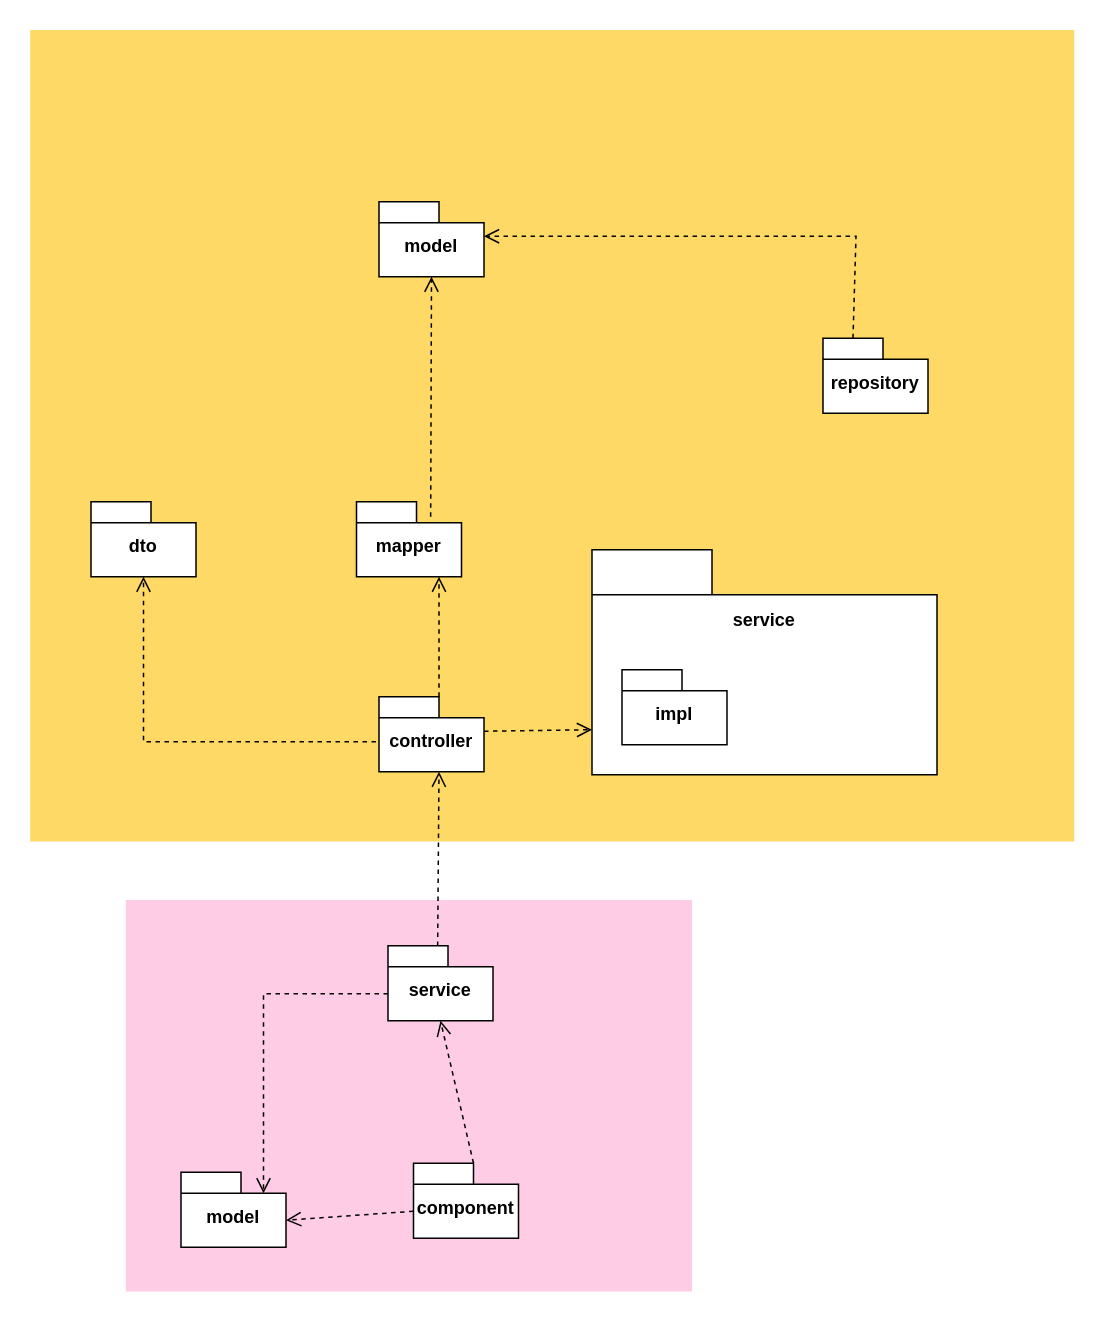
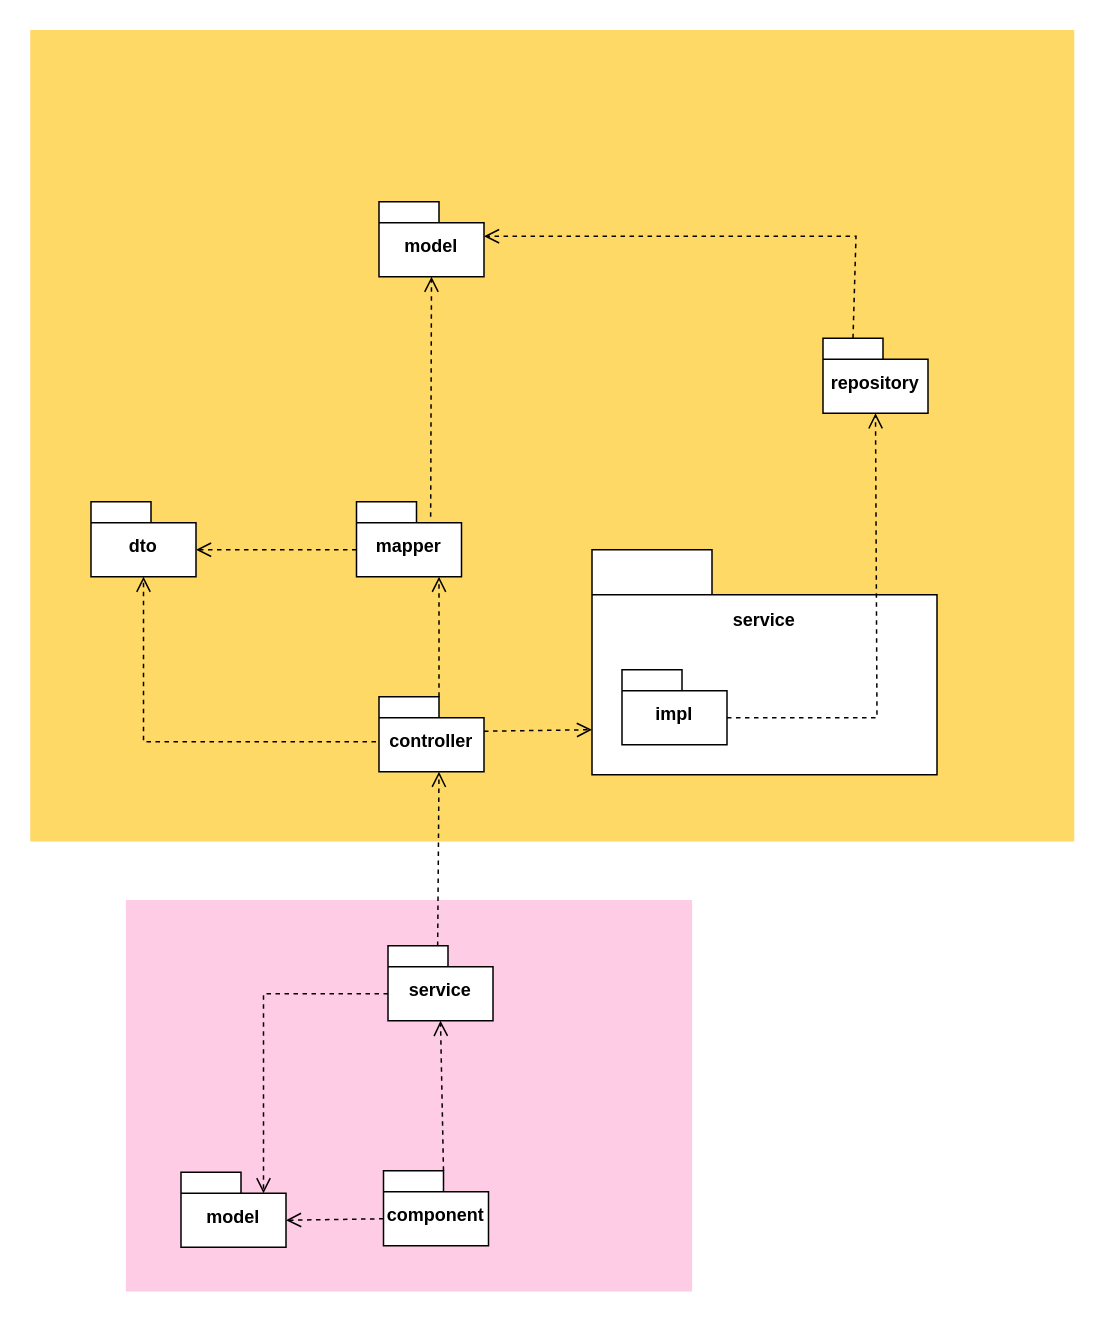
  <mxCell id="0" />
  <mxCell id="1" parent="0" />
  <mxCell id="2" value="" style="rounded=0;whiteSpace=wrap;html=1;strokeColor=#FFD966;fillColor=#FFD966;" vertex="1" parent="1"><mxGeometry x="20" y="20" width="695" height="540" as="geometry" /></mxCell>
  <mxCell id="3" value="repository" style="shape=folder;fontStyle=1;spacingTop=10;tabWidth=40;tabHeight=14;tabPosition=left;html=1;whiteSpace=wrap;" vertex="1" parent="1"><mxGeometry x="548" y="225" width="70" height="50" as="geometry" /></mxCell>
  <mxCell id="4" value="controller" style="shape=folder;fontStyle=1;spacingTop=10;tabWidth=40;tabHeight=14;tabPosition=left;html=1;whiteSpace=wrap;" vertex="1" parent="1"><mxGeometry x="252" y="464" width="70" height="50" as="geometry" /></mxCell>
  <mxCell id="5" value="dto" style="shape=folder;fontStyle=1;spacingTop=10;tabWidth=40;tabHeight=14;tabPosition=left;html=1;whiteSpace=wrap;" vertex="1" parent="1"><mxGeometry x="60" y="334" width="70" height="50" as="geometry" /></mxCell>
  <mxCell id="6" value="mapper" style="shape=folder;fontStyle=1;spacingTop=10;tabWidth=40;tabHeight=14;tabPosition=left;html=1;whiteSpace=wrap;" vertex="1" parent="1"><mxGeometry x="237" y="334" width="70" height="50" as="geometry" /></mxCell>
+ <mxCell id="7" value="" style="html=1;verticalAlign=bottom;endArrow=open;dashed=1;endSize=8;curved=0;rounded=0;exitX=0;exitY=0;exitDx=0;exitDy=32;exitPerimeter=0;entryX=0;entryY=0;entryDx=70;entryDy=32;entryPerimeter=0;" edge="1" parent="1" source="6" target="5"><mxGeometry relative="1" as="geometry"><mxPoint x="570" y="244" as="sourcePoint" /><mxPoint x="490" y="244" as="targetPoint" /></mxGeometry></mxCell>
  <mxCell id="8" value="" style="html=1;verticalAlign=bottom;endArrow=open;dashed=1;endSize=8;curved=0;rounded=0;exitX=0;exitY=0;exitDx=40;exitDy=0;exitPerimeter=0;" edge="1" parent="1" source="4"><mxGeometry relative="1" as="geometry"><mxPoint x="437" y="344" as="sourcePoint" /><mxPoint x="292" y="384" as="targetPoint" /></mxGeometry></mxCell>
  <mxCell id="9" value="service&lt;div&gt;&lt;br&gt;&lt;/div&gt;&lt;div&gt;&lt;br&gt;&lt;/div&gt;&lt;div&gt;&lt;br&gt;&lt;/div&gt;&lt;div&gt;&lt;br&gt;&lt;/div&gt;&lt;div&gt;&lt;br&gt;&lt;/div&gt;&lt;div&gt;&lt;br&gt;&lt;/div&gt;" style="shape=folder;fontStyle=1;tabWidth=80;tabHeight=30;tabPosition=left;html=1;boundedLbl=1;whiteSpace=wrap;" vertex="1" parent="1"><mxGeometry x="394" y="366" width="230" height="150" as="geometry" /></mxCell>
  <mxCell id="10" value="impl" style="shape=folder;fontStyle=1;spacingTop=10;tabWidth=40;tabHeight=14;tabPosition=left;html=1;whiteSpace=wrap;" vertex="1" parent="1"><mxGeometry x="414" y="446" width="70" height="50" as="geometry" /></mxCell>
  <mxCell id="11" value="" style="html=1;verticalAlign=bottom;endArrow=open;dashed=1;endSize=8;curved=0;rounded=0;exitX=0;exitY=0;exitDx=70;exitDy=23;exitPerimeter=0;entryX=0;entryY=0;entryDx=0;entryDy=120;entryPerimeter=0;" edge="1" parent="1" source="4" target="9"><mxGeometry relative="1" as="geometry"><mxPoint x="587" y="254" as="sourcePoint" /><mxPoint x="327" y="346" as="targetPoint" /></mxGeometry></mxCell>
  <mxCell id="12" value="" style="html=1;verticalAlign=bottom;endArrow=open;dashed=1;endSize=8;curved=0;rounded=0;entryX=0.5;entryY=1;entryDx=0;entryDy=0;entryPerimeter=0;" edge="1" parent="1"><mxGeometry relative="1" as="geometry"><mxPoint x="250" y="494" as="sourcePoint" /><mxPoint x="95" y="384" as="targetPoint" /><Array as="points"><mxPoint x="95" y="494" /></Array></mxGeometry></mxCell>
  <mxCell id="13" value="model" style="shape=folder;fontStyle=1;spacingTop=10;tabWidth=40;tabHeight=14;tabPosition=left;html=1;whiteSpace=wrap;" vertex="1" parent="1"><mxGeometry x="252" y="134" width="70" height="50" as="geometry" /></mxCell>
+ <mxCell id="14" value="" style="html=1;verticalAlign=bottom;endArrow=open;dashed=1;endSize=8;curved=0;rounded=0;exitX=0;exitY=0;exitDx=70;exitDy=32;exitPerimeter=0;entryX=0.5;entryY=1;entryDx=0;entryDy=0;entryPerimeter=0;" edge="1" parent="1" source="10" target="3"><mxGeometry relative="1" as="geometry"><mxPoint x="734" y="235" as="sourcePoint" /><mxPoint x="474" y="327" as="targetPoint" /><Array as="points"><mxPoint x="584" y="478" /></Array></mxGeometry></mxCell>
  <mxCell id="15" value="" style="html=1;verticalAlign=bottom;endArrow=open;dashed=1;endSize=8;curved=0;rounded=0;exitX=0;exitY=0;exitDx=20;exitDy=0;exitPerimeter=0;entryX=0;entryY=0;entryDx=70;entryDy=23;entryPerimeter=0;" edge="1" parent="1" source="3" target="13"><mxGeometry relative="1" as="geometry"><mxPoint x="690" y="154" as="sourcePoint" /><mxPoint x="302.5" y="184" as="targetPoint" /><Array as="points"><mxPoint x="570" y="157" /></Array></mxGeometry></mxCell>
  <mxCell id="16" value="" style="html=1;verticalAlign=bottom;endArrow=open;dashed=1;endSize=8;curved=0;rounded=0;exitX=0;exitY=0;exitDx=40;exitDy=0;exitPerimeter=0;entryX=0.5;entryY=1;entryDx=0;entryDy=0;entryPerimeter=0;" edge="1" parent="1" target="13"><mxGeometry relative="1" as="geometry"><mxPoint x="286.44" y="344" as="sourcePoint" /><mxPoint x="286.44" y="264" as="targetPoint" /></mxGeometry></mxCell>
  <mxCell id="17" value="" style="rounded=0;whiteSpace=wrap;html=1;strokeColor=#FFCCE6;fillColor=#FFCCE6;" vertex="1" parent="1"><mxGeometry x="83.75" y="600" width="376.5" height="260" as="geometry" /></mxCell>
  <mxCell id="18" value="service" style="shape=folder;fontStyle=1;spacingTop=10;tabWidth=40;tabHeight=14;tabPosition=left;html=1;whiteSpace=wrap;" vertex="1" parent="1"><mxGeometry x="258" y="630" width="70" height="50" as="geometry" /></mxCell>
  <mxCell id="19" value="model" style="shape=folder;fontStyle=1;spacingTop=10;tabWidth=40;tabHeight=14;tabPosition=left;html=1;whiteSpace=wrap;" vertex="1" parent="1"><mxGeometry x="120" y="781" width="70" height="50" as="geometry" /></mxCell>
  <mxCell id="20" value="" style="html=1;verticalAlign=bottom;endArrow=open;dashed=1;endSize=8;curved=0;rounded=0;entryX=0.75;entryY=1;entryDx=0;entryDy=0;entryPerimeter=0;exitX=0.473;exitY=0.003;exitDx=0;exitDy=0;exitPerimeter=0;" edge="1" parent="1" source="18"><mxGeometry relative="1" as="geometry"><mxPoint x="292" y="620" as="sourcePoint" /><mxPoint x="292" y="514" as="targetPoint" /></mxGeometry></mxCell>
  <mxCell id="21" value="" style="html=1;verticalAlign=bottom;endArrow=open;dashed=1;endSize=8;curved=0;rounded=0;entryX=0;entryY=0;entryDx=70;entryDy=32;entryPerimeter=0;exitX=0;exitY=0;exitDx=0;exitDy=32;exitPerimeter=0;" edge="1" parent="1" source="22" target="19"><mxGeometry relative="1" as="geometry"><mxPoint x="337" y="806" as="sourcePoint" /><mxPoint x="338" y="690" as="targetPoint" /></mxGeometry></mxCell>
- <mxCell id="22" value="component" style="shape=folder;fontStyle=1;spacingTop=10;tabWidth=40;tabHeight=14;tabPosition=left;html=1;whiteSpace=wrap;" vertex="1" parent="1"><mxGeometry x="275" y="775" width="70" height="50" as="geometry" /></mxCell>
+ <mxCell id="22" value="component" style="shape=folder;fontStyle=1;spacingTop=10;tabWidth=40;tabHeight=14;tabPosition=left;html=1;whiteSpace=wrap;" vertex="1" parent="1"><mxGeometry x="255" y="780" width="70" height="50" as="geometry" /></mxCell>
  <mxCell id="23" value="" style="html=1;verticalAlign=bottom;endArrow=open;dashed=1;endSize=8;curved=0;rounded=0;entryX=0.5;entryY=1;entryDx=0;entryDy=0;entryPerimeter=0;exitX=0;exitY=0;exitDx=40;exitDy=0;exitPerimeter=0;" edge="1" parent="1" source="22" target="18"><mxGeometry relative="1" as="geometry"><mxPoint x="307.95" y="796" as="sourcePoint" /><mxPoint x="308.95" y="680" as="targetPoint" /></mxGeometry></mxCell>
  <mxCell id="24" value="" style="html=1;verticalAlign=bottom;endArrow=open;dashed=1;endSize=8;curved=0;rounded=0;entryX=0;entryY=0;entryDx=55;entryDy=14;entryPerimeter=0;exitX=0;exitY=0;exitDx=0;exitDy=32;exitPerimeter=0;" edge="1" parent="1" source="18" target="19"><mxGeometry relative="1" as="geometry"><mxPoint x="237" y="650" as="sourcePoint" /><mxPoint x="217" y="590" as="targetPoint" /><Array as="points"><mxPoint x="175" y="662" /></Array></mxGeometry></mxCell>
